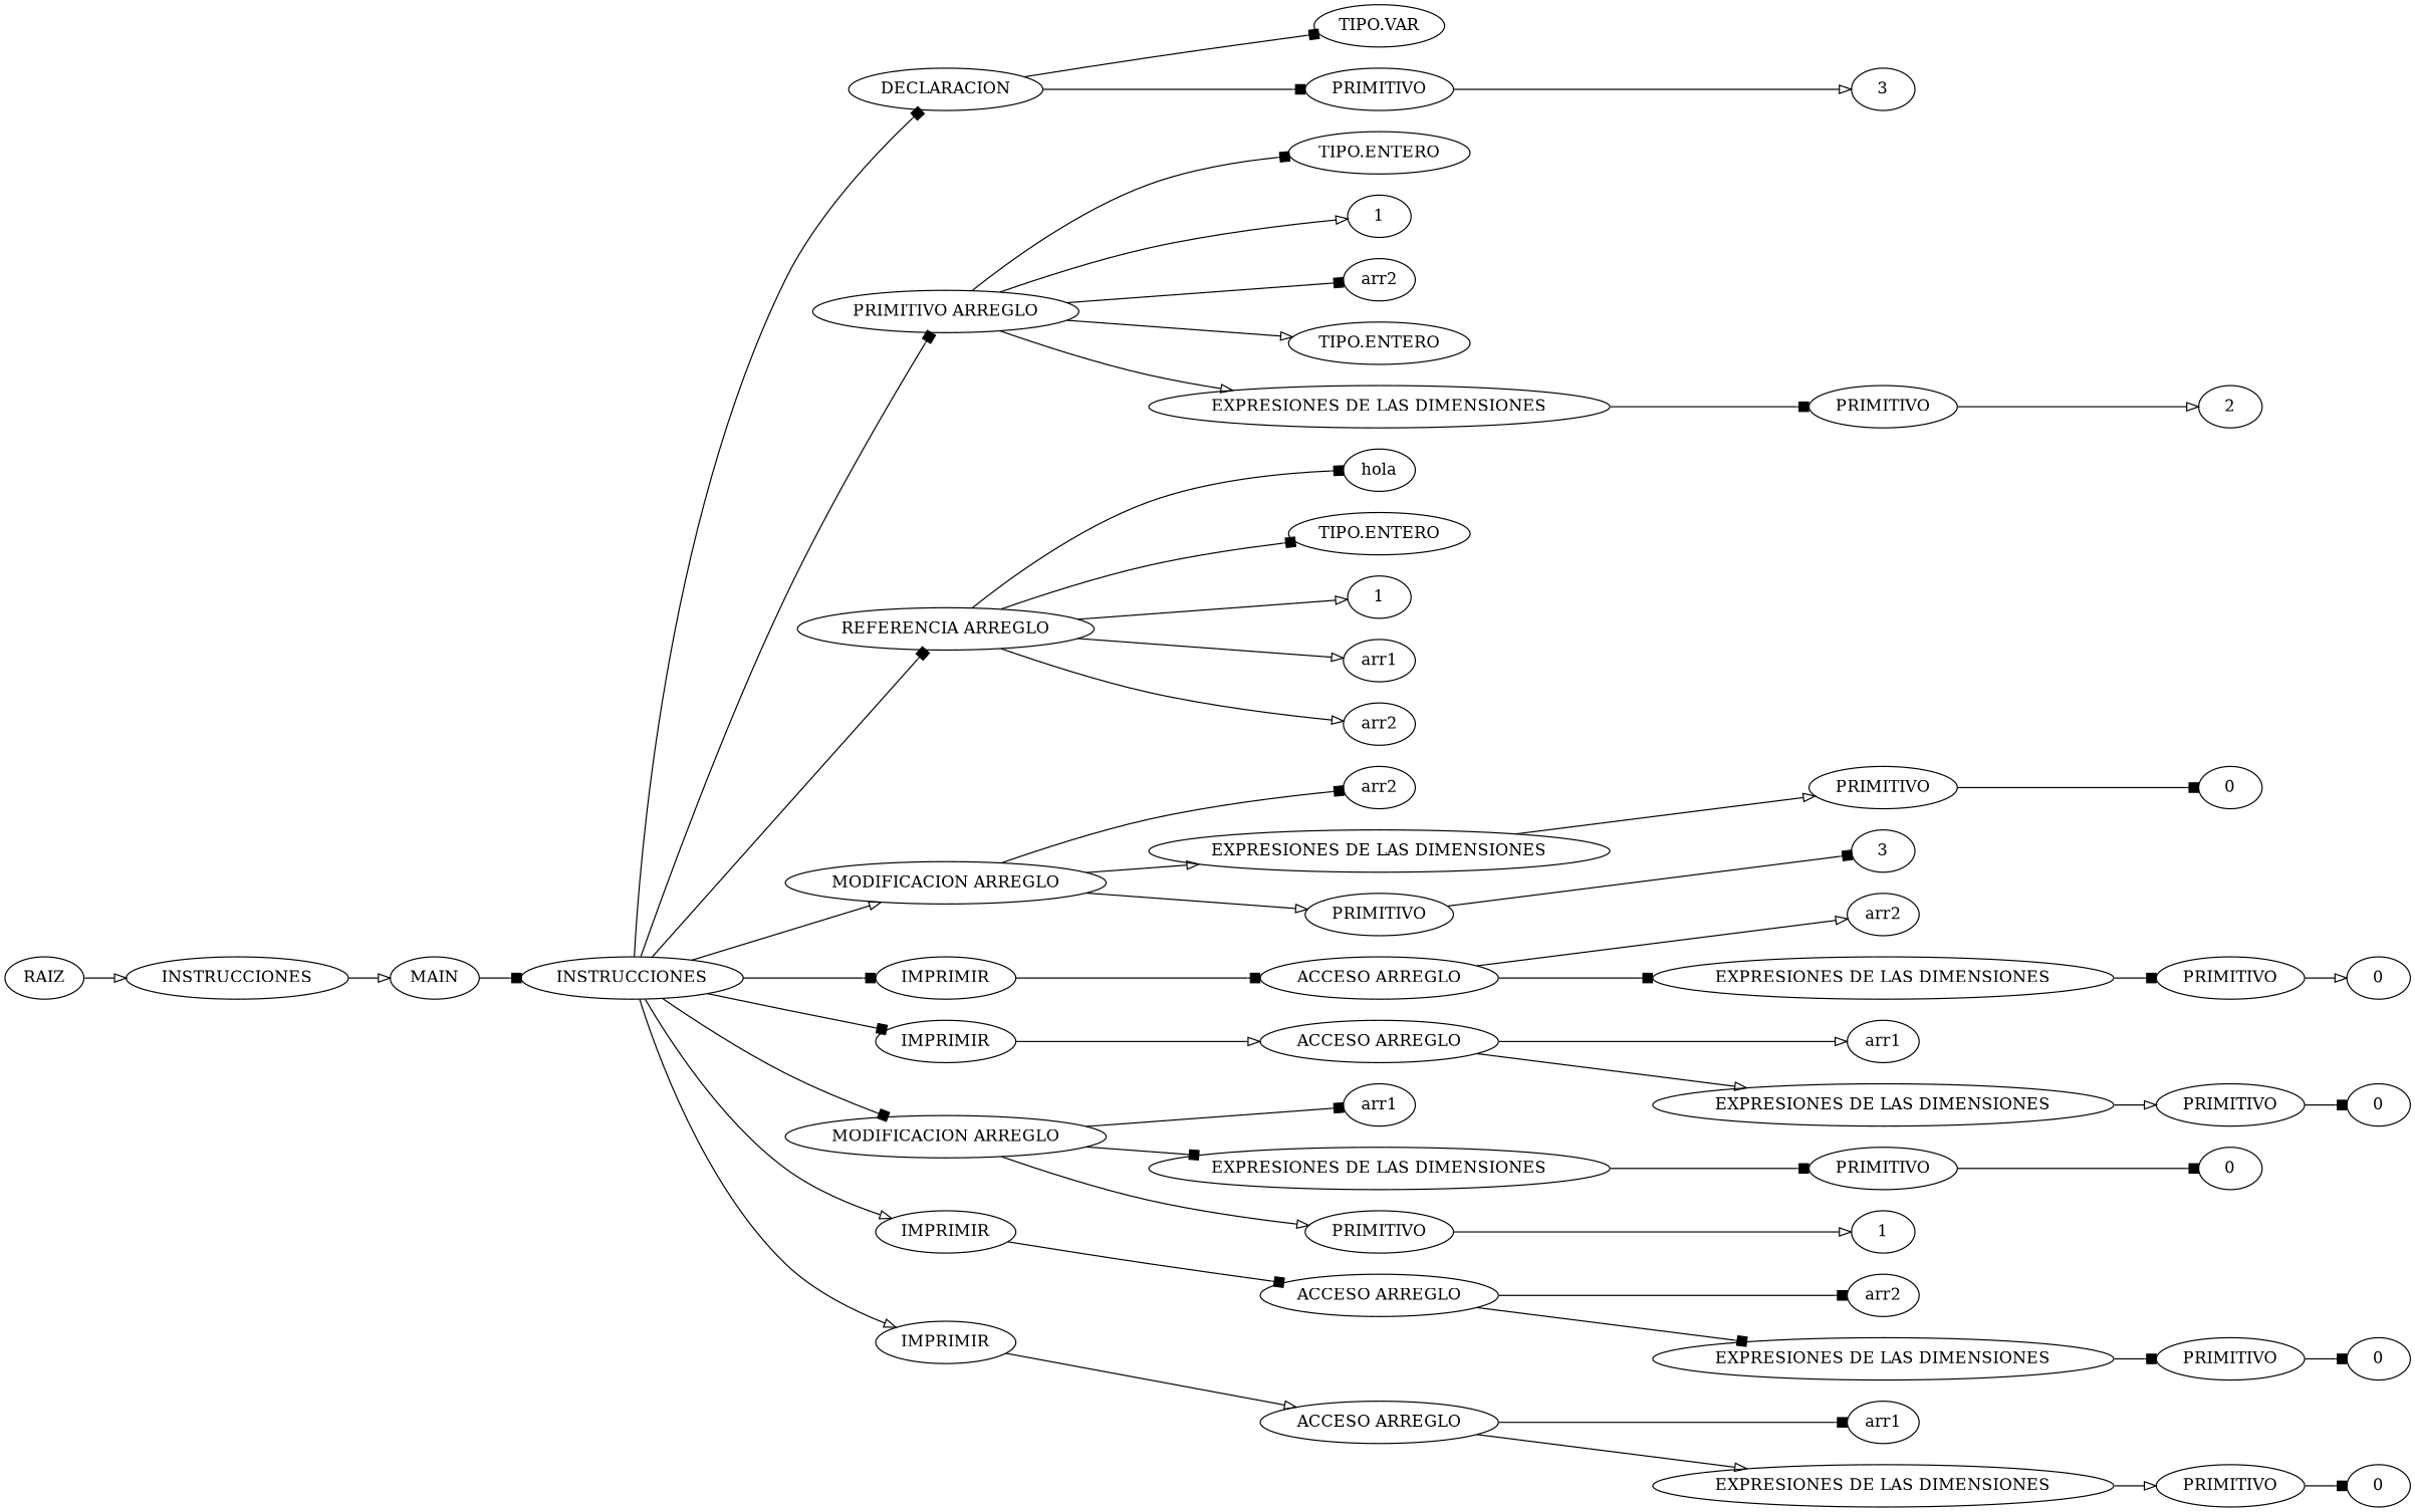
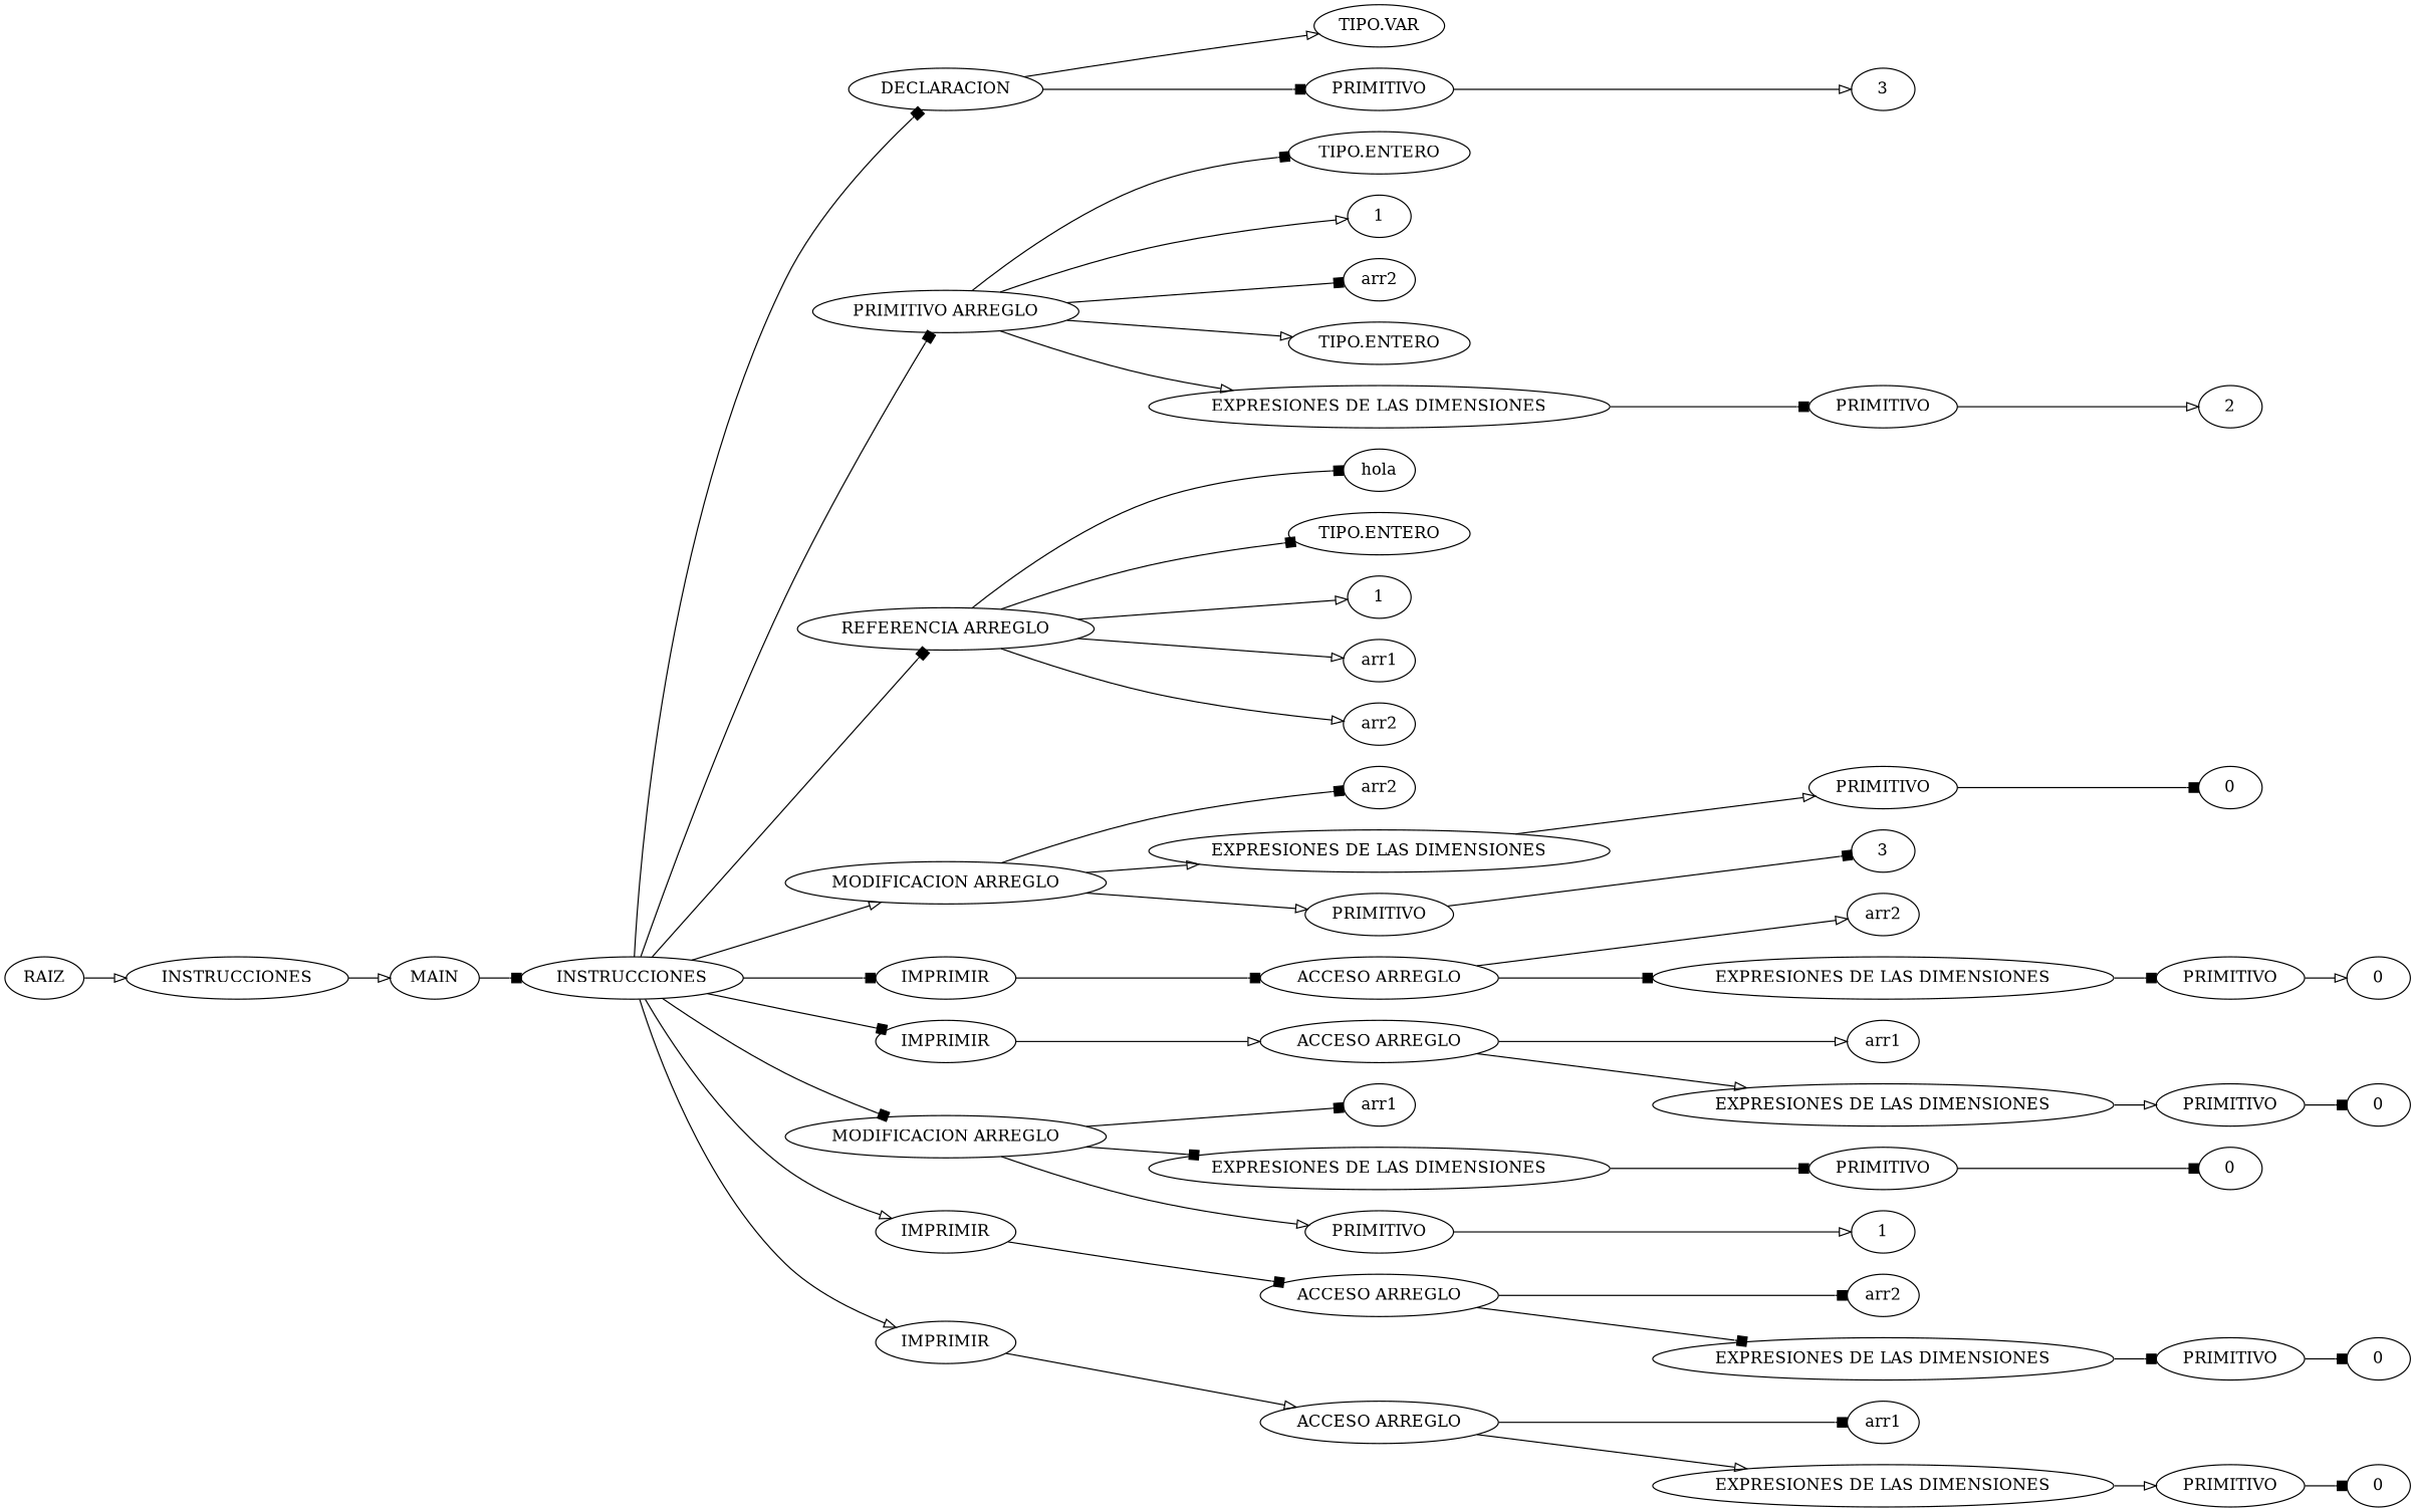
  digraph {
    rankdir=LR
    edge [arrowhead=box]
    n1 [label=RAIZ]
    n2 [label=INSTRUCCIONES]
    n3 [label=MAIN]
    n4 [label=INSTRUCCIONES]
    n5 [label=DECLARACION]
    n6 [label="PRIMITIVO ARREGLO"]
    n7 [label="REFERENCIA ARREGLO"]
    n8 [label="MODIFICACION ARREGLO"]
    n9 [label=IMPRIMIR]
    n10 [label=IMPRIMIR]
    n11 [label="MODIFICACION ARREGLO"]
    n12 [label=IMPRIMIR]
    n13 [label=IMPRIMIR]
    n14 [label="TIPO.VAR"]
    n15 [label=PRIMITIVO]
    n16 [label="TIPO.ENTERO"]
    n17 [label=1]
    n18 [label=arr2]
    n19 [label="TIPO.ENTERO"]
    n20 [label="EXPRESIONES DE LAS DIMENSIONES"]
    n21 [label=hola]
    n22 [label="TIPO.ENTERO"]
    n23 [label=1]
    n24 [label=arr1]
    n25 [label=arr2]
    n26 [label=arr2]
    n27 [label="EXPRESIONES DE LAS DIMENSIONES"]
    n28 [label=PRIMITIVO]
    n29 [label="ACCESO ARREGLO"]
    n30 [label="ACCESO ARREGLO"]
    n31 [label=arr1]
    n32 [label="EXPRESIONES DE LAS DIMENSIONES"]
    n33 [label=PRIMITIVO]
    n34 [label="ACCESO ARREGLO"]
    n35 [label="ACCESO ARREGLO"]
    n36 [label=3]
    n37 [label=PRIMITIVO]
    n38 [label=2]
    n39 [label=PRIMITIVO]
    n40 [label=3]
    n41 [label=0]
    n42 [label=arr2]
    n43 [label="EXPRESIONES DE LAS DIMENSIONES"]
    n44 [label=PRIMITIVO]
    n45 [label=0]
    n46 [label=arr1]
    n47 [label="EXPRESIONES DE LAS DIMENSIONES"]
    n48 [label=PRIMITIVO]
    n49 [label=0]
    n50 [label=PRIMITIVO]
    n51 [label=1]
    n52 [label=0]
    n53 [label=arr2]
    n54 [label="EXPRESIONES DE LAS DIMENSIONES"]
    n55 [label=PRIMITIVO]
    n56 [label=0]
    n57 [label=arr1]
    n58 [label="EXPRESIONES DE LAS DIMENSIONES"]
    n59 [label=PRIMITIVO]
    n60 [label=0]
    n1 -> n2 [arrowhead=onormal]
    n2 -> n3 [arrowhead=onormal]
    n3 -> n4
    n4 -> n5
    n4 -> n6
    n4 -> n7
    n4 -> n8 [arrowhead=onormal]
    n4 -> n9
    n4 -> n10
    n4 -> n11
    n4 -> n12 [arrowhead=onormal]
    n4 -> n13 [arrowhead=onormal]
-   n5 -> n14
+   n5 -> n14 [arrowhead=onormal]
    n5 -> n15
    n6 -> n16
    n6 -> n17 [arrowhead=onormal]
    n6 -> n18
    n6 -> n19 [arrowhead=onormal]
    n6 -> n20 [arrowhead=onormal]
    n7 -> n21
    n7 -> n22
    n7 -> n23 [arrowhead=onormal]
    n7 -> n24 [arrowhead=onormal]
    n7 -> n25 [arrowhead=onormal]
    n8 -> n26
    n8 -> n27 [arrowhead=onormal]
    n8 -> n28 [arrowhead=onormal]
    n9 -> n29
    n10 -> n30 [arrowhead=onormal]
    n11 -> n31
    n11 -> n32
    n11 -> n33 [arrowhead=onormal]
    n12 -> n34
    n13 -> n35 [arrowhead=onormal]
    n15 -> n36 [arrowhead=onormal]
    n20 -> n37
    n27 -> n39 [arrowhead=onormal]
    n28 -> n40
    n29 -> n42 [arrowhead=onormal]
    n29 -> n43
    n30 -> n46 [arrowhead=onormal]
    n30 -> n47 [arrowhead=onormal]
    n32 -> n50
    n33 -> n51 [arrowhead=onormal]
    n34 -> n53
    n34 -> n54
    n35 -> n57
    n35 -> n58 [arrowhead=onormal]
    n37 -> n38 [arrowhead=onormal]
    n39 -> n41
    n43 -> n44
    n44 -> n45 [arrowhead=onormal]
    n47 -> n48 [arrowhead=onormal]
    n48 -> n49
    n50 -> n52
    n54 -> n55
    n55 -> n56
    n58 -> n59 [arrowhead=onormal]
    n59 -> n60
  }
